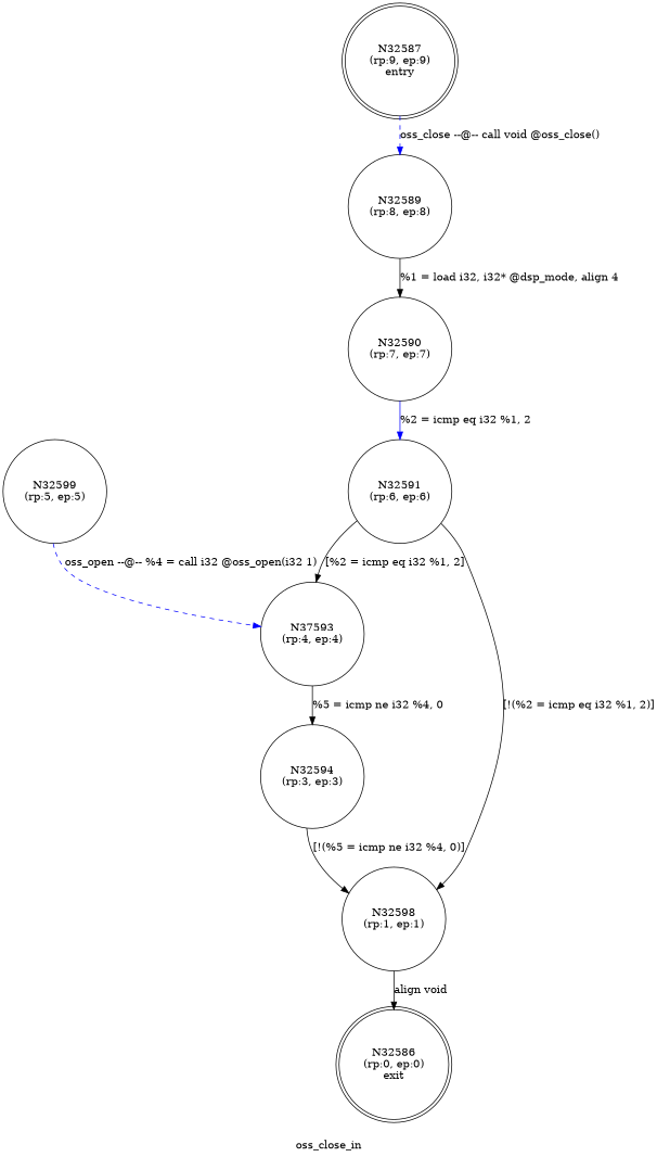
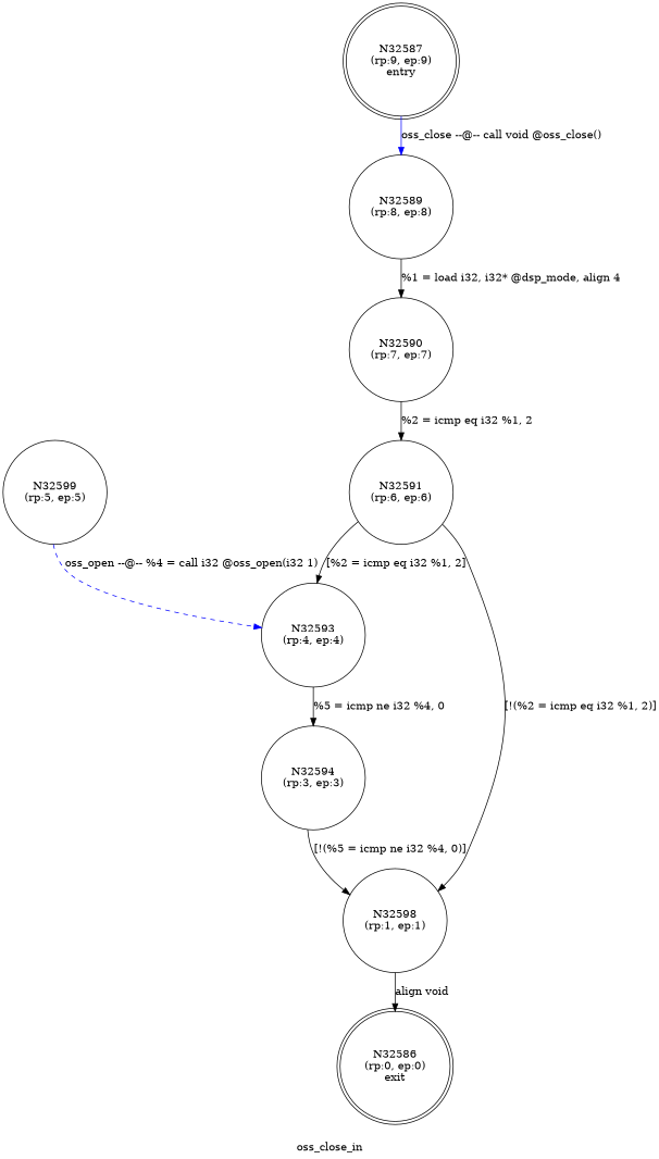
  digraph {
    label=oss_close_in
    node [shape=circle]
    n1 [label="N32586\n(rp:0, ep:0)\nexit" shape=doublecircle]
    n2 [label="N32587\n(rp:9, ep:9)\nentry" shape=doublecircle]
    n3 [label="N32589\n(rp:8, ep:8)"]
    n4 [label="N32590\n(rp:7, ep:7)"]
    n5 [label="N32591\n(rp:6, ep:6)"]
    n6 [label="N32598\n(rp:1, ep:1)"]
-   n7 [label="N37593\n(rp:4, ep:4)"]
+   n7 [label="N32593\n(rp:4, ep:4)"]
    n8 [label="N32599\n(rp:5, ep:5)"]
    n9 [label="N32594\n(rp:3, ep:3)"]
-   n2 -> n3 [color=blue label="oss_close --@-- call void @oss_close()" style=dashed]
+   n2 -> n3 [color=blue label="oss_close --@-- call void @oss_close()" style=solid]
    n3 -> n4 [label="%1 = load i32, i32* @dsp_mode, align 4"]
-   n4 -> n5 [label="%2 = icmp eq i32 %1, 2" color=blue]
+   n4 -> n5 [label="%2 = icmp eq i32 %1, 2"]
    n5 -> n6 [label="[!(%2 = icmp eq i32 %1, 2)]"]
    n5 -> n7 [label="[%2 = icmp eq i32 %1, 2]"]
    n6 -> n1 [label="align void"]
    n7 -> n9 [label="%5 = icmp ne i32 %4, 0"]
    n8 -> n7 [color=blue label="oss_open --@-- %4 = call i32 @oss_open(i32 1)" style=dashed]
    n9 -> n6 [label="[!(%5 = icmp ne i32 %4, 0)]"]
  }
